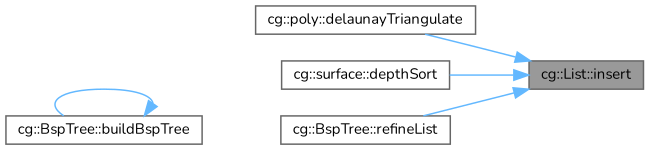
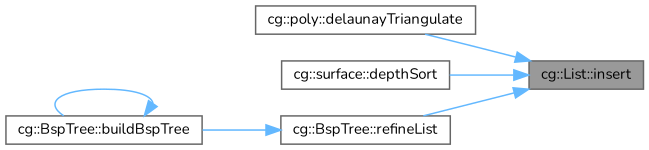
  digraph {
    fontname=Nunito
    rankdir=RL
    node [color=grey40 fillcolor=white fontname=Nunito fontsize=10 shape=box style=filled]
    edge [color=steelblue1 dir=back fontname=Nunito fontsize=10 labelfontname=Helvetica labelfontsize=10 style=solid]
    n1 [color=gray40 fillcolor=grey60 fontcolor=black height=0.2 label="cg::List::insert" width=0.4]
    n2 [height=0.2 label="cg::poly::delaunayTriangulate" width=0.4]
    n3 [height=0.2 label="cg::surface::depthSort" width=0.4]
    n4 [height=0.2 label="cg::BspTree::refineList" width=0.4]
    n5 [height=0.2 label="cg::BspTree::buildBspTree" width=0.4]
    n1 -> n2
    n1 -> n3
    n1 -> n4
+   n4 -> n5
    n5 -> n5
  }
